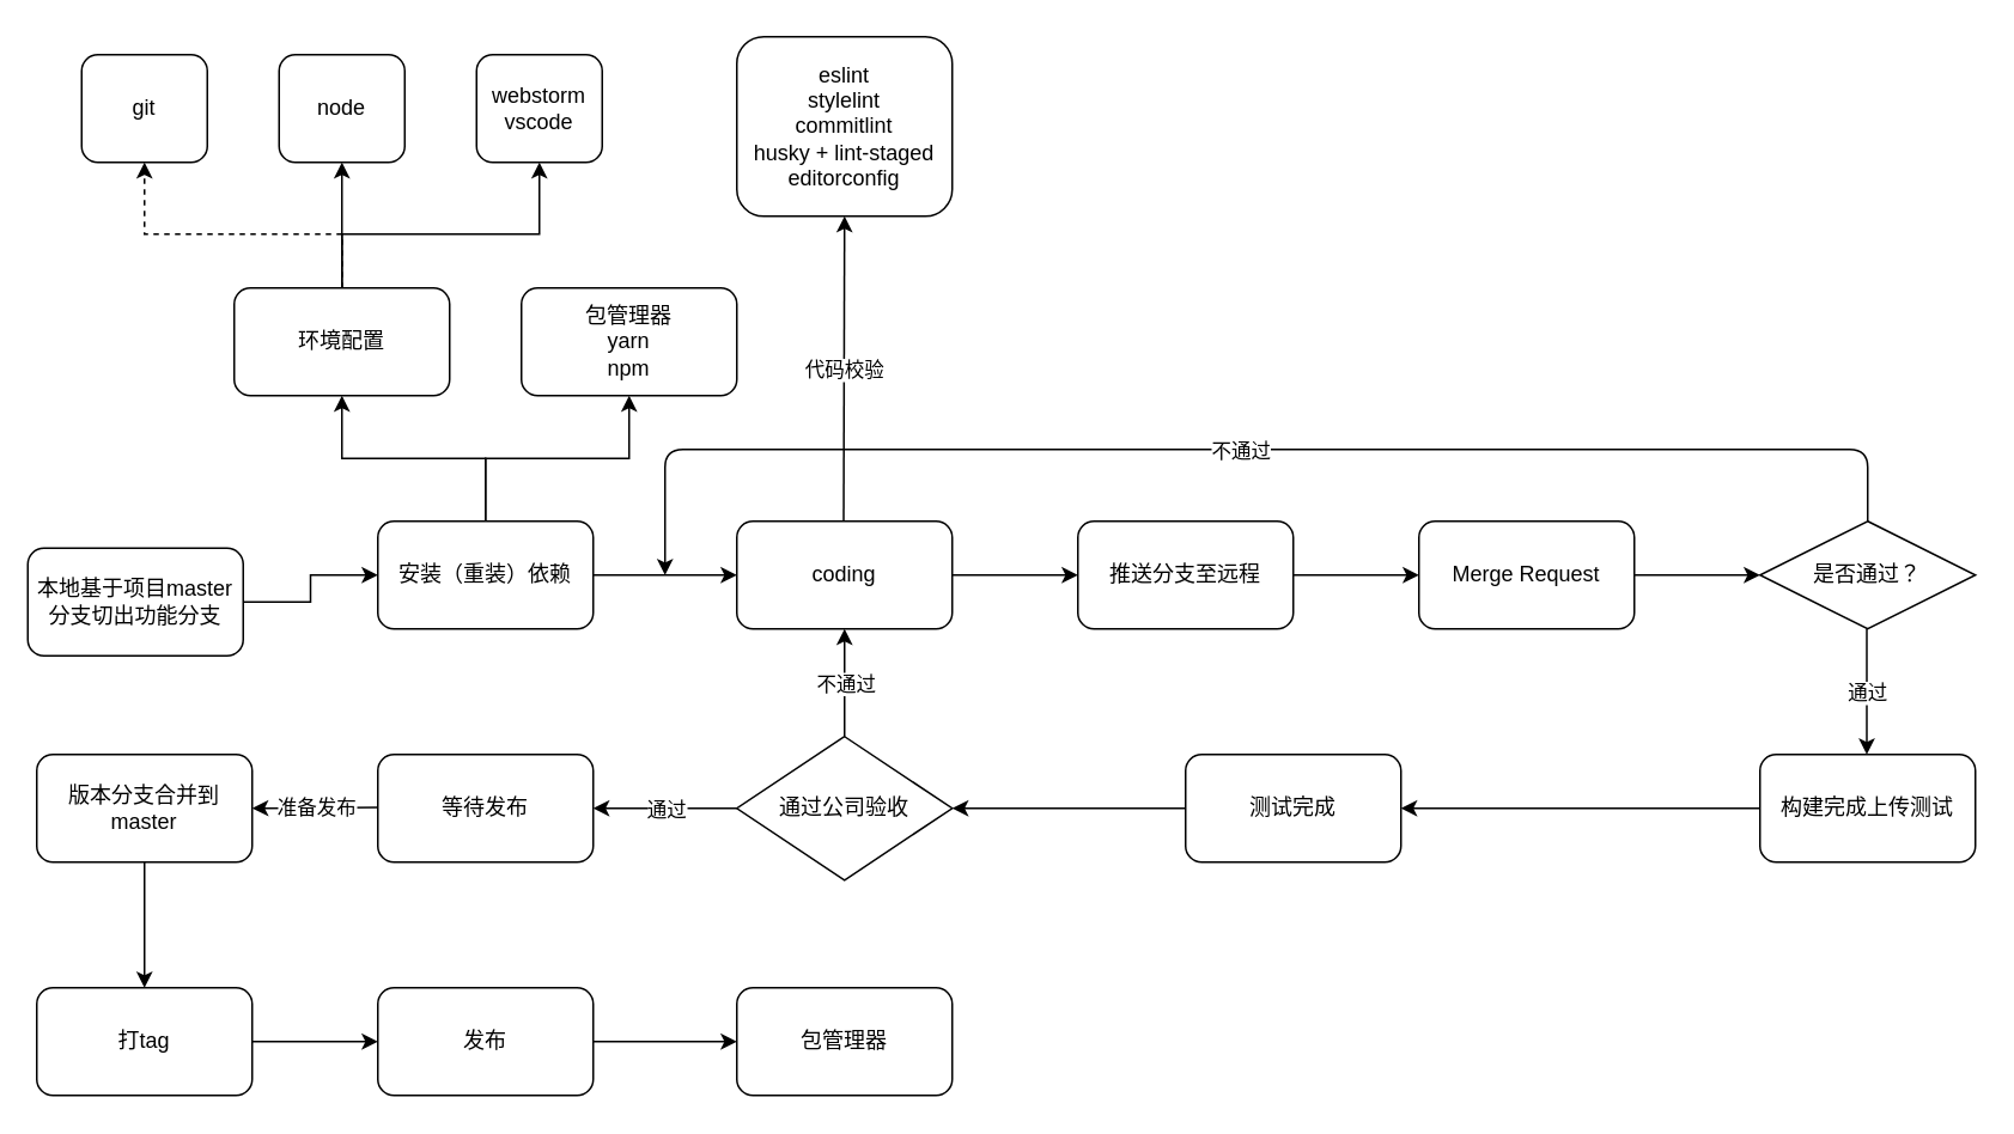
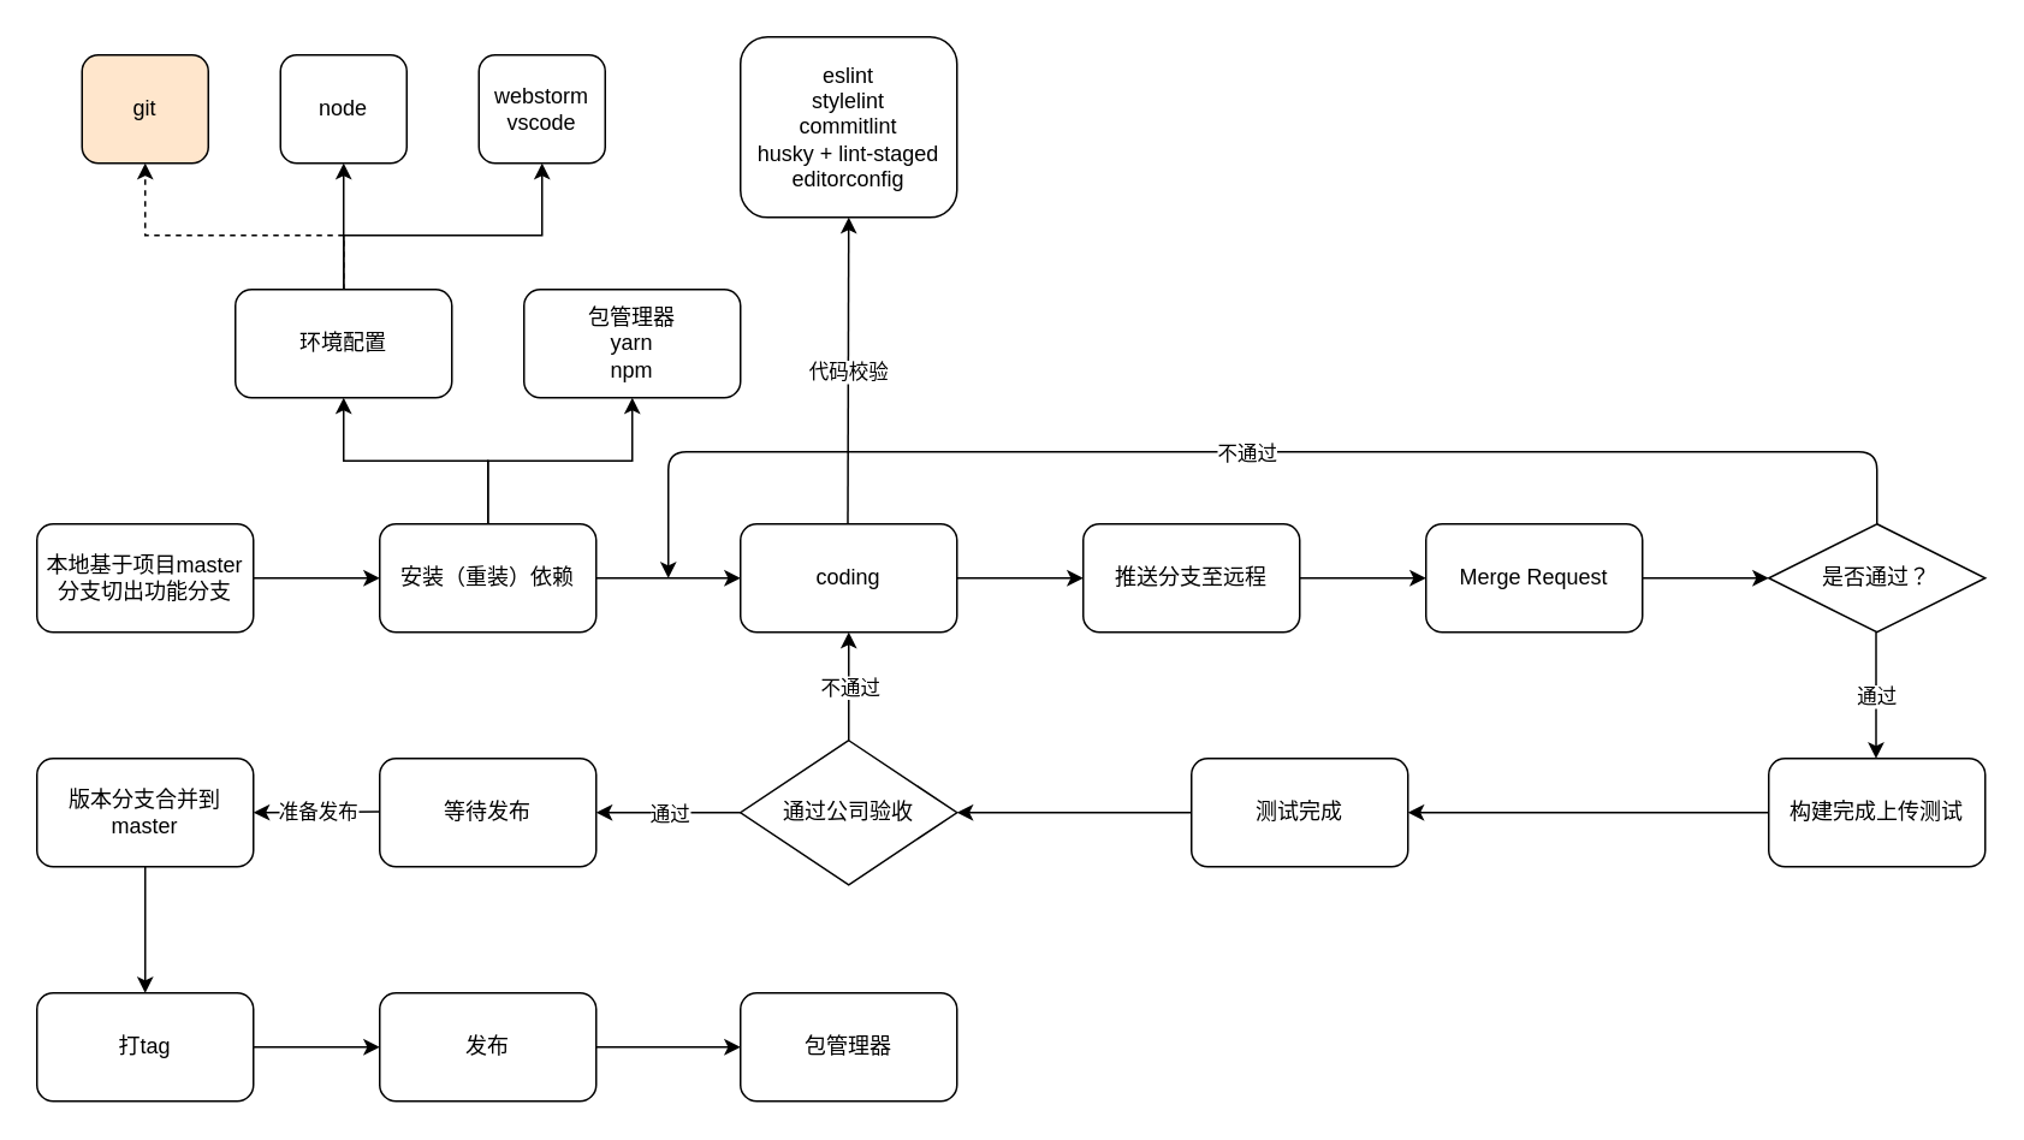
  <mxCell id="0" />
  <mxCell id="1" parent="0" />
  <mxCell id="2" style="edgeStyle=orthogonalEdgeStyle;rounded=0;orthogonalLoop=1;jettySize=auto;html=1;" parent="1" source="3" target="6" edge="1"><mxGeometry relative="1" as="geometry" /></mxCell>
- <mxCell id="3" value="本地基于项目master分支切出功能分支" style="rounded=1;whiteSpace=wrap;html=1;" parent="1" vertex="1"><mxGeometry x="15" y="305" width="120" height="60" as="geometry" /></mxCell>
+ <mxCell id="3" value="本地基于项目master分支切出功能分支" style="rounded=1;whiteSpace=wrap;html=1;" parent="1" vertex="1"><mxGeometry x="20" y="290" width="120" height="60" as="geometry" /></mxCell>
  <mxCell id="4" style="edgeStyle=orthogonalEdgeStyle;rounded=0;orthogonalLoop=1;jettySize=auto;html=1;entryX=0.5;entryY=1;entryDx=0;entryDy=0;" parent="1" source="6" target="10" edge="1"><mxGeometry relative="1" as="geometry" /></mxCell>
  <mxCell id="5" style="edgeStyle=orthogonalEdgeStyle;rounded=0;orthogonalLoop=1;jettySize=auto;html=1;" parent="1" source="6" target="17" edge="1"><mxGeometry relative="1" as="geometry" /></mxCell>
  <mxCell id="6" value="安装（重装）依赖" style="rounded=1;whiteSpace=wrap;html=1;" parent="1" vertex="1"><mxGeometry x="210" y="290" width="120" height="60" as="geometry" /></mxCell>
  <mxCell id="7" style="edgeStyle=orthogonalEdgeStyle;rounded=0;orthogonalLoop=1;jettySize=auto;html=1;entryX=0.5;entryY=1;entryDx=0;entryDy=0;dashed=1;" parent="1" source="10" target="13" edge="1"><mxGeometry relative="1" as="geometry"><Array as="points"><mxPoint x="190" y="130" /><mxPoint x="80" y="130" /></Array></mxGeometry></mxCell>
  <mxCell id="8" style="edgeStyle=orthogonalEdgeStyle;rounded=0;orthogonalLoop=1;jettySize=auto;html=1;entryX=0.5;entryY=1;entryDx=0;entryDy=0;" parent="1" source="10" target="14" edge="1"><mxGeometry relative="1" as="geometry" /></mxCell>
  <mxCell id="9" style="edgeStyle=orthogonalEdgeStyle;rounded=0;orthogonalLoop=1;jettySize=auto;html=1;entryX=0.5;entryY=1;entryDx=0;entryDy=0;" parent="1" source="10" target="15" edge="1"><mxGeometry relative="1" as="geometry"><Array as="points"><mxPoint x="190" y="130" /><mxPoint x="300" y="130" /></Array></mxGeometry></mxCell>
  <mxCell id="10" value="环境配置" style="rounded=1;whiteSpace=wrap;html=1;" parent="1" vertex="1"><mxGeometry x="130" y="160" width="120" height="60" as="geometry" /></mxCell>
  <mxCell id="11" style="edgeStyle=orthogonalEdgeStyle;rounded=0;orthogonalLoop=1;jettySize=auto;html=1;exitX=0.5;exitY=0;exitDx=0;exitDy=0;" parent="1" source="6" target="12" edge="1"><mxGeometry relative="1" as="geometry" /></mxCell>
  <mxCell id="12" value="包管理器&lt;br&gt;yarn&lt;br&gt;npm" style="rounded=1;whiteSpace=wrap;html=1;" parent="1" vertex="1"><mxGeometry x="290" y="160" width="120" height="60" as="geometry" /></mxCell>
- <mxCell id="13" value="git" style="rounded=1;whiteSpace=wrap;html=1;" parent="1" vertex="1"><mxGeometry x="45" y="30" width="70" height="60" as="geometry" /></mxCell>
+ <mxCell id="13" value="git" style="rounded=1;whiteSpace=wrap;html=1;fillColor=#ffe6cc;" parent="1" vertex="1"><mxGeometry x="45" y="30" width="70" height="60" as="geometry" /></mxCell>
  <mxCell id="14" value="node" style="rounded=1;whiteSpace=wrap;html=1;" parent="1" vertex="1"><mxGeometry x="155" y="30" width="70" height="60" as="geometry" /></mxCell>
  <mxCell id="15" value="webstorm&lt;br&gt;vscode" style="rounded=1;whiteSpace=wrap;html=1;" parent="1" vertex="1"><mxGeometry x="265" y="30" width="70" height="60" as="geometry" /></mxCell>
  <mxCell id="16" style="edgeStyle=orthogonalEdgeStyle;rounded=0;orthogonalLoop=1;jettySize=auto;html=1;" parent="1" source="17" target="22" edge="1"><mxGeometry relative="1" as="geometry" /></mxCell>
  <mxCell id="17" value="coding" style="rounded=1;whiteSpace=wrap;html=1;" parent="1" vertex="1"><mxGeometry x="410" y="290" width="120" height="60" as="geometry" /></mxCell>
  <mxCell id="18" value="" style="endArrow=classic;html=1;entryX=0.5;entryY=1;entryDx=0;entryDy=0;" parent="1" target="20" edge="1"><mxGeometry relative="1" as="geometry"><mxPoint x="469.5" y="290" as="sourcePoint" /><mxPoint x="470" y="160" as="targetPoint" /></mxGeometry></mxCell>
  <mxCell id="19" value="代码校验" style="edgeLabel;resizable=0;html=1;align=center;verticalAlign=middle;" parent="18" connectable="0" vertex="1"><mxGeometry relative="1" as="geometry" /></mxCell>
  <mxCell id="20" value="eslint&lt;br&gt;stylelint&lt;br&gt;commitlint&lt;br&gt;husky + lint-staged&lt;br&gt;editorconfig" style="rounded=1;whiteSpace=wrap;html=1;" parent="1" vertex="1"><mxGeometry x="410" y="20" width="120" height="100" as="geometry" /></mxCell>
  <mxCell id="21" style="edgeStyle=orthogonalEdgeStyle;rounded=0;orthogonalLoop=1;jettySize=auto;html=1;" parent="1" source="22" target="23" edge="1"><mxGeometry relative="1" as="geometry" /></mxCell>
  <mxCell id="22" value="推送分支至远程" style="rounded=1;whiteSpace=wrap;html=1;" parent="1" vertex="1"><mxGeometry x="600" y="290" width="120" height="60" as="geometry" /></mxCell>
  <mxCell id="23" value="Merge Request" style="rounded=1;whiteSpace=wrap;html=1;" parent="1" vertex="1"><mxGeometry x="790" y="290" width="120" height="60" as="geometry" /></mxCell>
  <mxCell id="24" value="是否通过？" style="shape=rhombus;perimeter=rhombusPerimeter;whiteSpace=wrap;html=1;align=center;" parent="1" vertex="1"><mxGeometry x="980" y="290" width="120" height="60" as="geometry" /></mxCell>
  <mxCell id="25" value="" style="endArrow=classic;html=1;entryX=0;entryY=0.5;entryDx=0;entryDy=0;" parent="1" target="24" edge="1"><mxGeometry width="50" height="50" relative="1" as="geometry"><mxPoint x="910" y="320" as="sourcePoint" /><mxPoint x="960" y="270" as="targetPoint" /></mxGeometry></mxCell>
  <mxCell id="26" value="" style="endArrow=classic;html=1;" parent="1" edge="1"><mxGeometry relative="1" as="geometry"><mxPoint x="1039.5" y="350" as="sourcePoint" /><mxPoint x="1039.5" y="420" as="targetPoint" /></mxGeometry></mxCell>
  <mxCell id="27" value="通过" style="edgeLabel;resizable=0;html=1;align=center;verticalAlign=middle;" parent="26" connectable="0" vertex="1"><mxGeometry relative="1" as="geometry" /></mxCell>
  <mxCell id="28" style="edgeStyle=orthogonalEdgeStyle;rounded=0;orthogonalLoop=1;jettySize=auto;html=1;" edge="1" parent="1" source="31" target="30"><mxGeometry relative="1" as="geometry"><mxPoint x="880" y="450" as="targetPoint" /></mxGeometry></mxCell>
  <mxCell id="29" value="构建完成上传测试" style="rounded=1;whiteSpace=wrap;html=1;" vertex="1" parent="1"><mxGeometry x="980" y="420" width="120" height="60" as="geometry" /></mxCell>
  <mxCell id="30" value="通过公司验收" style="rhombus;whiteSpace=wrap;html=1;" vertex="1" parent="1"><mxGeometry x="410" y="410" width="120" height="80" as="geometry" /></mxCell>
  <mxCell id="31" value="测试完成" style="rounded=1;whiteSpace=wrap;html=1;" vertex="1" parent="1"><mxGeometry x="660" y="420" width="120" height="60" as="geometry" /></mxCell>
  <mxCell id="32" style="edgeStyle=orthogonalEdgeStyle;rounded=0;orthogonalLoop=1;jettySize=auto;html=1;" edge="1" parent="1" source="29" target="31"><mxGeometry relative="1" as="geometry"><mxPoint x="770" y="450" as="targetPoint" /><mxPoint x="980" y="450" as="sourcePoint" /></mxGeometry></mxCell>
  <mxCell id="33" value="" style="endArrow=classic;html=1;entryX=0.5;entryY=1;entryDx=0;entryDy=0;" edge="1" parent="1" target="17"><mxGeometry relative="1" as="geometry"><mxPoint x="470" y="410" as="sourcePoint" /><mxPoint x="570" y="410" as="targetPoint" /></mxGeometry></mxCell>
  <mxCell id="34" value="不通过" style="edgeLabel;resizable=0;html=1;align=center;verticalAlign=middle;" connectable="0" vertex="1" parent="33"><mxGeometry relative="1" as="geometry" /></mxCell>
  <mxCell id="35" value="等待发布" style="rounded=1;whiteSpace=wrap;html=1;" vertex="1" parent="1"><mxGeometry x="210" y="420" width="120" height="60" as="geometry" /></mxCell>
  <mxCell id="36" value="" style="endArrow=classic;html=1;entryX=1;entryY=0.5;entryDx=0;entryDy=0;" edge="1" parent="1" target="35"><mxGeometry relative="1" as="geometry"><mxPoint x="410" y="450" as="sourcePoint" /><mxPoint x="530" y="449.5" as="targetPoint" /></mxGeometry></mxCell>
  <mxCell id="37" value="通过" style="edgeLabel;resizable=0;html=1;align=center;verticalAlign=middle;" connectable="0" vertex="1" parent="36"><mxGeometry relative="1" as="geometry" /></mxCell>
  <mxCell id="38" style="edgeStyle=orthogonalEdgeStyle;rounded=0;orthogonalLoop=1;jettySize=auto;html=1;" edge="1" parent="1" source="39" target="43"><mxGeometry relative="1" as="geometry" /></mxCell>
  <mxCell id="39" value="版本分支合并到master" style="rounded=1;whiteSpace=wrap;html=1;" vertex="1" parent="1"><mxGeometry x="20" y="420" width="120" height="60" as="geometry" /></mxCell>
  <mxCell id="40" value="" style="endArrow=classic;html=1;entryX=1;entryY=0.5;entryDx=0;entryDy=0;" edge="1" parent="1" target="39"><mxGeometry relative="1" as="geometry"><mxPoint x="210" y="449.5" as="sourcePoint" /><mxPoint x="310" y="449.5" as="targetPoint" /></mxGeometry></mxCell>
  <mxCell id="41" value="准备发布" style="edgeLabel;resizable=0;html=1;align=center;verticalAlign=middle;" connectable="0" vertex="1" parent="40"><mxGeometry relative="1" as="geometry" /></mxCell>
  <mxCell id="42" style="edgeStyle=orthogonalEdgeStyle;rounded=0;orthogonalLoop=1;jettySize=auto;html=1;" edge="1" parent="1" source="43" target="45"><mxGeometry relative="1" as="geometry" /></mxCell>
  <mxCell id="43" value="打tag" style="rounded=1;whiteSpace=wrap;html=1;" vertex="1" parent="1"><mxGeometry x="20" y="550" width="120" height="60" as="geometry" /></mxCell>
  <mxCell id="44" style="edgeStyle=orthogonalEdgeStyle;rounded=0;orthogonalLoop=1;jettySize=auto;html=1;" edge="1" parent="1" source="45" target="46"><mxGeometry relative="1" as="geometry" /></mxCell>
  <mxCell id="45" value="发布" style="rounded=1;whiteSpace=wrap;html=1;" vertex="1" parent="1"><mxGeometry x="210" y="550" width="120" height="60" as="geometry" /></mxCell>
  <mxCell id="46" value="包管理器" style="rounded=1;whiteSpace=wrap;html=1;" vertex="1" parent="1"><mxGeometry x="410" y="550" width="120" height="60" as="geometry" /></mxCell>
  <mxCell id="47" value="" style="endArrow=classic;html=1;edgeStyle=orthogonalEdgeStyle;entryX=0.5;entryY=0;entryDx=0;entryDy=0;exitX=0.5;exitY=0;exitDx=0;exitDy=0;" edge="1" parent="1" source="24"><mxGeometry relative="1" as="geometry"><mxPoint x="1050" y="251" as="sourcePoint" /><mxPoint x="370" y="320" as="targetPoint" /><Array as="points"><mxPoint x="1040" y="250" /><mxPoint x="370" y="250" /></Array></mxGeometry></mxCell>
  <mxCell id="48" value="不通过" style="edgeLabel;resizable=0;html=1;align=center;verticalAlign=middle;" connectable="0" vertex="1" parent="47"><mxGeometry relative="1" as="geometry" /></mxCell>
